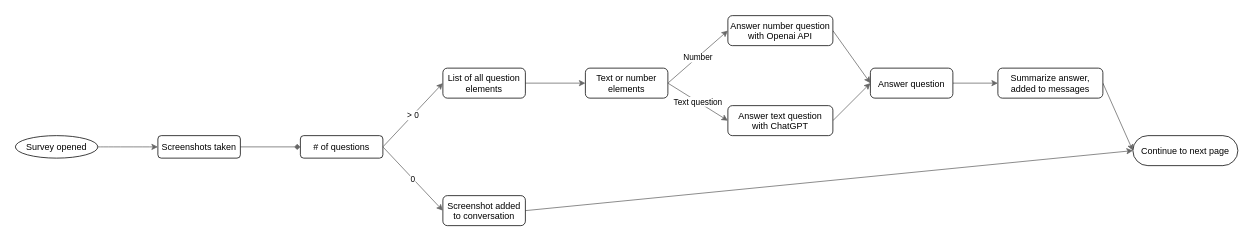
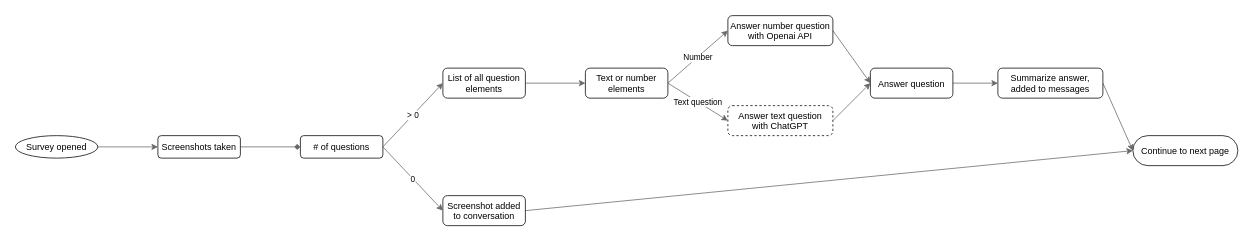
  <mxCell id="0" />
  <mxCell id="1" parent="0" />
  <mxCell id="2" value="Survey opened" style="ellipse" vertex="1" parent="1"><mxGeometry x="20" y="180" width="110" height="30" as="geometry" /></mxCell>
  <mxCell id="3" value="" style="edgeStyle=none;html=1;fillColor=#f5f5f5;gradientColor=#b3b3b3;strokeColor=#666666;endArrow=diamond;" edge="1" parent="1" source="4" target="6"><mxGeometry relative="1" as="geometry" /></mxCell>
  <mxCell id="4" value="Screenshots taken" style="rounded=1;" vertex="1" parent="1"><mxGeometry x="210" y="180" width="110" height="30" as="geometry" /></mxCell>
  <mxCell id="5" value="" style="curved=1;noEdgeStyle=1;orthogonal=1;fillColor=#f5f5f5;gradientColor=#b3b3b3;strokeColor=#666666;" edge="1" source="2" target="4" parent="1"><mxGeometry relative="1" as="geometry"><Array as="points"><mxPoint x="122" y="195" /><mxPoint x="198" y="195" /></Array></mxGeometry></mxCell>
  <mxCell id="6" value="# of questions" style="rounded=1;" vertex="1" parent="1"><mxGeometry x="400" y="180" width="110" height="30" as="geometry" /></mxCell>
  <mxCell id="7" value="" style="edgeStyle=none;html=1;fillColor=#f5f5f5;gradientColor=#b3b3b3;strokeColor=#666666;" edge="1" parent="1" source="8" target="15"><mxGeometry relative="1" as="geometry" /></mxCell>
  <mxCell id="8" value="List of all question &#10;elements" style="rounded=1;" vertex="1" parent="1"><mxGeometry x="590" y="90" width="110" height="40" as="geometry" /></mxCell>
  <mxCell id="9" value="" style="endArrow=classic;html=1;entryX=0;entryY=0.5;entryDx=0;entryDy=0;exitX=1;exitY=0.5;exitDx=0;exitDy=0;fillColor=#f5f5f5;gradientColor=#b3b3b3;strokeColor=#666666;" edge="1" parent="1" source="6" target="8"><mxGeometry relative="1" as="geometry"><mxPoint x="460" y="140" as="sourcePoint" /><mxPoint x="560" y="140" as="targetPoint" /></mxGeometry></mxCell>
  <mxCell id="10" value="&amp;gt; 0" style="edgeLabel;resizable=0;html=1;align=center;verticalAlign=middle;" connectable="0" vertex="1" parent="9"><mxGeometry relative="1" as="geometry" /></mxCell>
  <mxCell id="11" style="edgeStyle=none;html=1;exitX=1;exitY=0.5;exitDx=0;exitDy=0;entryX=0;entryY=0.5;entryDx=0;entryDy=0;fillColor=#f5f5f5;gradientColor=#b3b3b3;strokeColor=#666666;" edge="1" parent="1" source="12" target="28"><mxGeometry relative="1" as="geometry" /></mxCell>
  <mxCell id="12" value="Screenshot added &#10;to conversation" style="rounded=1;" vertex="1" parent="1"><mxGeometry x="590" y="260" width="110" height="40" as="geometry" /></mxCell>
  <mxCell id="13" value="" style="endArrow=classic;html=1;entryX=0;entryY=0.5;entryDx=0;entryDy=0;exitX=1;exitY=0.5;exitDx=0;exitDy=0;fillColor=#f5f5f5;gradientColor=#b3b3b3;strokeColor=#666666;" edge="1" parent="1" source="6" target="12"><mxGeometry relative="1" as="geometry"><mxPoint x="520" y="205" as="sourcePoint" /><mxPoint x="600" y="125" as="targetPoint" /></mxGeometry></mxCell>
  <mxCell id="14" value="0" style="edgeLabel;resizable=0;html=1;align=center;verticalAlign=middle;" connectable="0" vertex="1" parent="13"><mxGeometry relative="1" as="geometry" /></mxCell>
  <mxCell id="15" value="Text or number &#10;elements" style="rounded=1;" vertex="1" parent="1"><mxGeometry x="780" y="90" width="110" height="40" as="geometry" /></mxCell>
  <mxCell id="16" style="edgeStyle=none;html=1;exitX=1;exitY=0.5;exitDx=0;exitDy=0;entryX=0;entryY=0.5;entryDx=0;entryDy=0;fillColor=#f5f5f5;gradientColor=#b3b3b3;strokeColor=#666666;" edge="1" parent="1" source="17" target="25"><mxGeometry relative="1" as="geometry" /></mxCell>
  <mxCell id="17" value="Answer number question &#10;with Openai API" style="rounded=1;" vertex="1" parent="1"><mxGeometry x="970" y="20" width="140" height="40" as="geometry" /></mxCell>
  <mxCell id="18" value="" style="endArrow=classic;html=1;entryX=0;entryY=0.5;entryDx=0;entryDy=0;exitX=1;exitY=0.5;exitDx=0;exitDy=0;fillColor=#f5f5f5;gradientColor=#b3b3b3;strokeColor=#666666;" edge="1" parent="1" source="15" target="17"><mxGeometry relative="1" as="geometry"><mxPoint x="910" y="120" as="sourcePoint" /><mxPoint x="1010" y="120" as="targetPoint" /></mxGeometry></mxCell>
  <mxCell id="19" value="Number" style="edgeLabel;resizable=0;html=1;align=center;verticalAlign=middle;" connectable="0" vertex="1" parent="18"><mxGeometry relative="1" as="geometry" /></mxCell>
  <mxCell id="20" style="edgeStyle=none;html=1;exitX=1;exitY=0.5;exitDx=0;exitDy=0;fillColor=#f5f5f5;gradientColor=#b3b3b3;strokeColor=#666666;" edge="1" parent="1" source="21"><mxGeometry relative="1" as="geometry"><mxPoint x="1160" y="110" as="targetPoint" /></mxGeometry></mxCell>
- <mxCell id="21" value="Answer text question &#10;with ChatGPT" style="rounded=1;" vertex="1" parent="1"><mxGeometry x="970" y="140" width="140" height="40" as="geometry" /></mxCell>
+ <mxCell id="21" value="Answer text question &#10;with ChatGPT" style="rounded=1;dashed=1;" vertex="1" parent="1"><mxGeometry x="970" y="140" width="140" height="40" as="geometry" /></mxCell>
  <mxCell id="22" value="" style="endArrow=classic;html=1;entryX=0;entryY=0.5;entryDx=0;entryDy=0;exitX=1;exitY=0.5;exitDx=0;exitDy=0;fillColor=#f5f5f5;gradientColor=#b3b3b3;strokeColor=#666666;" edge="1" parent="1" source="15" target="21"><mxGeometry relative="1" as="geometry"><mxPoint x="900" y="120" as="sourcePoint" /><mxPoint x="980" y="50" as="targetPoint" /></mxGeometry></mxCell>
  <mxCell id="23" value="Text question" style="edgeLabel;resizable=0;html=1;align=center;verticalAlign=middle;" connectable="0" vertex="1" parent="22"><mxGeometry relative="1" as="geometry" /></mxCell>
  <mxCell id="24" value="" style="edgeStyle=none;html=1;fillColor=#f5f5f5;gradientColor=#b3b3b3;strokeColor=#666666;" edge="1" parent="1" source="25" target="27"><mxGeometry relative="1" as="geometry" /></mxCell>
  <mxCell id="25" value="Answer question" style="rounded=1;" vertex="1" parent="1"><mxGeometry x="1160" y="90" width="110" height="40" as="geometry" /></mxCell>
  <mxCell id="26" style="edgeStyle=none;html=1;exitX=1;exitY=0.5;exitDx=0;exitDy=0;entryX=0;entryY=0.5;entryDx=0;entryDy=0;fillColor=#f5f5f5;gradientColor=#b3b3b3;strokeColor=#666666;" edge="1" parent="1" source="27" target="28"><mxGeometry relative="1" as="geometry" /></mxCell>
  <mxCell id="27" value="Summarize answer, &#10;added to messages" style="rounded=1;" vertex="1" parent="1"><mxGeometry x="1330" y="90" width="140" height="40" as="geometry" /></mxCell>
  <mxCell id="28" value="Continue to next page" style="rounded=1;arcSize=50;" vertex="1" parent="1"><mxGeometry x="1510" y="180" width="140" height="40" as="geometry" /></mxCell>
